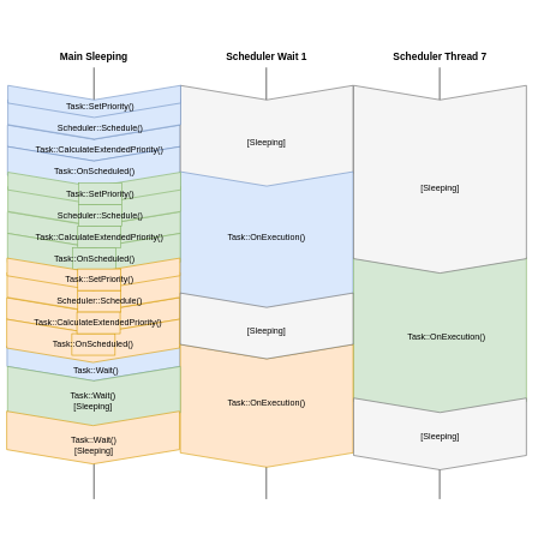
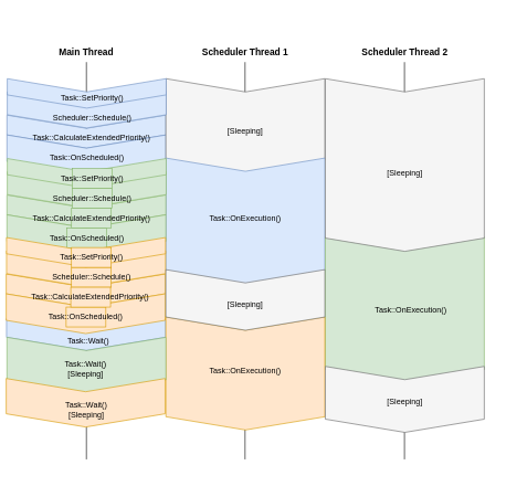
  <mxCell id="0" />
  <mxCell id="1" parent="0" />
  <mxCell id="2" value="" style="endArrow=none;html=1;rounded=0;" edge="1" parent="1"><mxGeometry width="50" height="50" relative="1" as="geometry"><mxPoint x="610.24" y="693" as="sourcePoint" /><mxPoint x="610.24" y="93" as="targetPoint" /></mxGeometry></mxCell>
  <mxCell id="3" value="" style="endArrow=none;html=1;rounded=0;" edge="1" parent="1"><mxGeometry width="50" height="50" relative="1" as="geometry"><mxPoint x="369.5" y="693" as="sourcePoint" /><mxPoint x="369.5" y="93" as="targetPoint" /></mxGeometry></mxCell>
  <mxCell id="4" value="" style="endArrow=none;html=1;rounded=0;" edge="1" parent="1"><mxGeometry width="50" height="50" relative="1" as="geometry"><mxPoint x="130" y="693" as="sourcePoint" /><mxPoint x="130" y="93" as="targetPoint" /></mxGeometry></mxCell>
  <mxCell id="5" value="" style="shape=step;perimeter=stepPerimeter;whiteSpace=wrap;html=1;fixedSize=1;fillColor=#dae8fc;strokeColor=#6c8ebf;rotation=90;" vertex="1" parent="1"><mxGeometry x="105" y="78" width="50" height="240" as="geometry" /></mxCell>
  <mxCell id="6" value="" style="shape=step;perimeter=stepPerimeter;whiteSpace=wrap;html=1;fixedSize=1;fillColor=#dae8fc;strokeColor=#6c8ebf;rotation=90;" vertex="1" parent="1"><mxGeometry x="100" y="113" width="60" height="240" as="geometry" /></mxCell>
  <mxCell id="7" value="Task::OnScheduled()" style="text;html=1;strokeColor=none;fillColor=none;align=center;verticalAlign=middle;whiteSpace=wrap;rounded=0;" vertex="1" parent="1"><mxGeometry x="100.5" y="223" width="60" height="30" as="geometry" /></mxCell>
  <mxCell id="8" value="" style="shape=step;perimeter=stepPerimeter;whiteSpace=wrap;html=1;fixedSize=1;fillColor=#dae8fc;strokeColor=#6c8ebf;rotation=90;" vertex="1" parent="1"><mxGeometry x="105.01" y="384.25" width="48.74" height="240" as="geometry" /></mxCell>
  <mxCell id="9" value="Task::Wait()&lt;br&gt;" style="text;html=1;strokeColor=none;fillColor=none;align=center;verticalAlign=middle;whiteSpace=wrap;rounded=0;" vertex="1" parent="1"><mxGeometry x="103.25" y="500.25" width="60" height="30" as="geometry" /></mxCell>
  <mxCell id="10" value="" style="shape=step;perimeter=stepPerimeter;whiteSpace=wrap;html=1;fixedSize=1;fillColor=#f5f5f5;strokeColor=#666666;rotation=90;fontColor=#333333;" vertex="1" parent="1"><mxGeometry x="298.45" y="69.56" width="143.12" height="240" as="geometry" /></mxCell>
  <mxCell id="11" value="" style="shape=step;perimeter=stepPerimeter;whiteSpace=wrap;html=1;fixedSize=1;fillColor=#dae8fc;strokeColor=#6c8ebf;rotation=90;" vertex="1" parent="1"><mxGeometry x="274.64" y="213.25" width="190.74" height="240" as="geometry" /></mxCell>
  <mxCell id="12" value="Task::OnExecution()" style="text;html=1;strokeColor=none;fillColor=none;align=center;verticalAlign=middle;whiteSpace=wrap;rounded=0;" vertex="1" parent="1"><mxGeometry x="340" y="313.62" width="60" height="30" as="geometry" /></mxCell>
  <mxCell id="13" value="" style="shape=step;perimeter=stepPerimeter;whiteSpace=wrap;html=1;fixedSize=1;fillColor=#dae8fc;strokeColor=#6c8ebf;rotation=90;" vertex="1" parent="1"><mxGeometry x="103.25" y="45.25" width="54.5" height="240" as="geometry" /></mxCell>
  <mxCell id="14" value="Scheduler::Schedule()" style="text;html=1;strokeColor=none;fillColor=none;align=center;verticalAlign=middle;whiteSpace=wrap;rounded=0;" vertex="1" parent="1"><mxGeometry x="108.62" y="163" width="60" height="30" as="geometry" /></mxCell>
  <mxCell id="15" value="" style="shape=step;perimeter=stepPerimeter;whiteSpace=wrap;html=1;fixedSize=1;fillColor=#dae8fc;strokeColor=#6c8ebf;rotation=90;" vertex="1" parent="1"><mxGeometry x="108.25" y="20.25" width="44.5" height="240" as="geometry" /></mxCell>
  <mxCell id="16" value="Task::SetPriority()" style="text;html=1;strokeColor=none;fillColor=none;align=center;verticalAlign=middle;whiteSpace=wrap;rounded=0;" vertex="1" parent="1"><mxGeometry x="108.62" y="133" width="60" height="30" as="geometry" /></mxCell>
  <mxCell id="17" value="[Sleeping]" style="text;html=1;strokeColor=none;fillColor=none;align=center;verticalAlign=middle;whiteSpace=wrap;rounded=0;" vertex="1" parent="1"><mxGeometry x="340" y="183" width="60" height="30" as="geometry" /></mxCell>
  <mxCell id="18" value="Task::CalculateExtendedPriority()" style="text;html=1;strokeColor=none;fillColor=none;align=center;verticalAlign=middle;whiteSpace=wrap;rounded=0;" vertex="1" parent="1"><mxGeometry x="107.5" y="193" width="60" height="30" as="geometry" /></mxCell>
  <mxCell id="19" value="" style="shape=step;perimeter=stepPerimeter;whiteSpace=wrap;html=1;fixedSize=1;fillColor=#d5e8d4;strokeColor=#82b366;rotation=90;" vertex="1" parent="1"><mxGeometry x="105" y="198.62" width="50" height="240" as="geometry" /></mxCell>
  <mxCell id="20" value="" style="shape=step;perimeter=stepPerimeter;whiteSpace=wrap;html=1;fixedSize=1;fillColor=#d5e8d4;strokeColor=#82b366;rotation=90;" vertex="1" parent="1"><mxGeometry x="100" y="233.62" width="60" height="240" as="geometry" /></mxCell>
  <mxCell id="21" value="Task::OnScheduled()" style="text;html=1;strokeColor=#82b366;fillColor=#d5e8d4;align=center;verticalAlign=middle;whiteSpace=wrap;rounded=0;" vertex="1" parent="1"><mxGeometry x="100.5" y="343.62" width="60" height="30" as="geometry" /></mxCell>
  <mxCell id="22" value="" style="shape=step;perimeter=stepPerimeter;whiteSpace=wrap;html=1;fixedSize=1;fillColor=#d5e8d4;strokeColor=#82b366;rotation=90;" vertex="1" parent="1"><mxGeometry x="103.25" y="165.87" width="54.5" height="240" as="geometry" /></mxCell>
  <mxCell id="23" value="Scheduler::Schedule()" style="text;html=1;strokeColor=#82b366;fillColor=#d5e8d4;align=center;verticalAlign=middle;whiteSpace=wrap;rounded=0;" vertex="1" parent="1"><mxGeometry x="108.62" y="283.62" width="60" height="30" as="geometry" /></mxCell>
  <mxCell id="24" value="" style="shape=step;perimeter=stepPerimeter;whiteSpace=wrap;html=1;fixedSize=1;fillColor=#d5e8d4;strokeColor=#82b366;rotation=90;" vertex="1" parent="1"><mxGeometry x="108.25" y="140.87" width="44.5" height="240" as="geometry" /></mxCell>
  <mxCell id="25" value="Task::SetPriority()" style="text;html=1;strokeColor=#82b366;fillColor=#d5e8d4;align=center;verticalAlign=middle;whiteSpace=wrap;rounded=0;" vertex="1" parent="1"><mxGeometry x="108.62" y="253.62" width="60" height="30" as="geometry" /></mxCell>
  <mxCell id="26" value="Task::CalculateExtendedPriority()" style="text;html=1;strokeColor=#82b366;fillColor=#d5e8d4;align=center;verticalAlign=middle;whiteSpace=wrap;rounded=0;" vertex="1" parent="1"><mxGeometry x="107.5" y="313.62" width="60" height="30" as="geometry" /></mxCell>
  <mxCell id="27" value="" style="shape=step;perimeter=stepPerimeter;whiteSpace=wrap;html=1;fixedSize=1;fillColor=#ffe6cc;strokeColor=#d79b00;rotation=90;" vertex="1" parent="1"><mxGeometry x="103.88" y="318" width="50" height="240" as="geometry" /></mxCell>
  <mxCell id="28" value="" style="shape=step;perimeter=stepPerimeter;whiteSpace=wrap;html=1;fixedSize=1;fillColor=#ffe6cc;strokeColor=#d79b00;rotation=90;" vertex="1" parent="1"><mxGeometry x="98.88" y="353" width="60" height="240" as="geometry" /></mxCell>
  <mxCell id="29" value="Task::OnScheduled()" style="text;html=1;strokeColor=#d79b00;fillColor=#ffe6cc;align=center;verticalAlign=middle;whiteSpace=wrap;rounded=0;" vertex="1" parent="1"><mxGeometry x="99.38" y="463" width="60" height="30" as="geometry" /></mxCell>
  <mxCell id="30" value="" style="shape=step;perimeter=stepPerimeter;whiteSpace=wrap;html=1;fixedSize=1;fillColor=#ffe6cc;strokeColor=#d79b00;rotation=90;" vertex="1" parent="1"><mxGeometry x="102.13" y="285.25" width="54.5" height="240" as="geometry" /></mxCell>
  <mxCell id="31" value="Scheduler::Schedule()" style="text;html=1;strokeColor=#d79b00;fillColor=#ffe6cc;align=center;verticalAlign=middle;whiteSpace=wrap;rounded=0;" vertex="1" parent="1"><mxGeometry x="107.5" y="403" width="60" height="30" as="geometry" /></mxCell>
  <mxCell id="32" value="" style="shape=step;perimeter=stepPerimeter;whiteSpace=wrap;html=1;fixedSize=1;fillColor=#ffe6cc;strokeColor=#d79b00;rotation=90;" vertex="1" parent="1"><mxGeometry x="107.13" y="260.25" width="44.5" height="240" as="geometry" /></mxCell>
  <mxCell id="33" value="Task::SetPriority()" style="text;html=1;strokeColor=#d79b00;fillColor=#ffe6cc;align=center;verticalAlign=middle;whiteSpace=wrap;rounded=0;" vertex="1" parent="1"><mxGeometry x="107.5" y="373" width="60" height="30" as="geometry" /></mxCell>
  <mxCell id="34" value="Task::CalculateExtendedPriority()" style="text;html=1;strokeColor=#d79b00;fillColor=#ffe6cc;align=center;verticalAlign=middle;whiteSpace=wrap;rounded=0;" vertex="1" parent="1"><mxGeometry x="106.38" y="433" width="60" height="30" as="geometry" /></mxCell>
  <mxCell id="35" value="" style="shape=step;perimeter=stepPerimeter;whiteSpace=wrap;html=1;fixedSize=1;fillColor=#d5e8d4;strokeColor=#82b366;rotation=90;" vertex="1" parent="1"><mxGeometry x="500.74" y="347.26" width="220" height="240" as="geometry" /></mxCell>
  <mxCell id="36" value="Task::OnExecution()" style="text;html=1;strokeColor=none;fillColor=none;align=center;verticalAlign=middle;whiteSpace=wrap;rounded=0;" vertex="1" parent="1"><mxGeometry x="590" y="452.26" width="60" height="30" as="geometry" /></mxCell>
  <mxCell id="37" value="" style="shape=step;perimeter=stepPerimeter;whiteSpace=wrap;html=1;fixedSize=1;fillColor=#ffe6cc;strokeColor=#d79b00;rotation=90;" vertex="1" parent="1"><mxGeometry x="284.65" y="443.24" width="170.73" height="240" as="geometry" /></mxCell>
  <mxCell id="38" value="Task::OnExecution()" style="text;html=1;strokeColor=none;fillColor=none;align=center;verticalAlign=middle;whiteSpace=wrap;rounded=0;" vertex="1" parent="1"><mxGeometry x="340.01" y="543.62" width="60" height="30" as="geometry" /></mxCell>
  <mxCell id="39" value="" style="shape=step;perimeter=stepPerimeter;whiteSpace=wrap;html=1;fixedSize=1;fillColor=#f5f5f5;strokeColor=#666666;rotation=90;fontColor=#333333;" vertex="1" parent="1"><mxGeometry x="480.33" y="128.41" width="260.82" height="240" as="geometry" /></mxCell>
  <mxCell id="40" value="[Sleeping]" style="text;html=1;strokeColor=none;fillColor=none;align=center;verticalAlign=middle;whiteSpace=wrap;rounded=0;" vertex="1" parent="1"><mxGeometry x="580.74" y="245.87" width="60" height="30" as="geometry" /></mxCell>
  <mxCell id="41" value="" style="shape=step;perimeter=stepPerimeter;whiteSpace=wrap;html=1;fixedSize=1;fillColor=#f5f5f5;strokeColor=#666666;rotation=90;fontColor=#333333;" vertex="1" parent="1"><mxGeometry x="324.23" y="332.22" width="91.55" height="240" as="geometry" /></mxCell>
  <mxCell id="42" value="[Sleeping]" style="text;html=1;strokeColor=none;fillColor=none;align=center;verticalAlign=middle;whiteSpace=wrap;rounded=0;" vertex="1" parent="1"><mxGeometry x="340" y="443.62" width="60" height="30" as="geometry" /></mxCell>
  <mxCell id="43" value="" style="shape=step;perimeter=stepPerimeter;whiteSpace=wrap;html=1;fixedSize=1;fillColor=#d5e8d4;strokeColor=#82b366;rotation=90;" vertex="1" parent="1"><mxGeometry x="87.83" y="430.81" width="84.36" height="240" as="geometry" /></mxCell>
  <mxCell id="44" value="Task::Wait()&lt;br&gt;[Sleeping]" style="text;html=1;strokeColor=none;fillColor=none;align=center;verticalAlign=middle;whiteSpace=wrap;rounded=0;" vertex="1" parent="1"><mxGeometry x="98.88" y="542.22" width="60" height="30" as="geometry" /></mxCell>
  <mxCell id="45" value="" style="shape=step;perimeter=stepPerimeter;whiteSpace=wrap;html=1;fixedSize=1;fillColor=#ffe6cc;strokeColor=#d79b00;rotation=90;" vertex="1" parent="1"><mxGeometry x="92.23" y="487.47" width="73.3" height="240" as="geometry" /></mxCell>
  <mxCell id="46" value="Task::Wait()&lt;br&gt;[Sleeping]" style="text;html=1;strokeColor=none;fillColor=none;align=center;verticalAlign=middle;whiteSpace=wrap;rounded=0;" vertex="1" parent="1"><mxGeometry x="100" y="603" width="60" height="30" as="geometry" /></mxCell>
  <mxCell id="47" value="" style="shape=step;perimeter=stepPerimeter;whiteSpace=wrap;html=1;fixedSize=1;fillColor=#f5f5f5;strokeColor=#666666;rotation=90;fontColor=#333333;" vertex="1" parent="1"><mxGeometry x="560.9" y="482.43" width="99.67" height="240" as="geometry" /></mxCell>
  <mxCell id="48" value="[Sleeping]" style="text;html=1;strokeColor=none;fillColor=none;align=center;verticalAlign=middle;whiteSpace=wrap;rounded=0;" vertex="1" parent="1"><mxGeometry x="580.74" y="592.47" width="60" height="30" as="geometry" /></mxCell>
- <mxCell id="49" value="&lt;b&gt;&lt;font style=&quot;font-size: 14px&quot;&gt;Main Sleeping&lt;/font&gt;&lt;/b&gt;" style="text;html=1;strokeColor=none;fillColor=none;align=center;verticalAlign=middle;whiteSpace=wrap;rounded=0;" vertex="1" parent="1"><mxGeometry x="20" y="63" width="220" height="30" as="geometry" /></mxCell>
- <mxCell id="50" value="&lt;b&gt;&lt;font style=&quot;font-size: 14px&quot;&gt;Scheduler Wait 1&lt;/font&gt;&lt;/b&gt;" style="text;html=1;strokeColor=none;fillColor=none;align=center;verticalAlign=middle;whiteSpace=wrap;rounded=0;" vertex="1" parent="1"><mxGeometry x="260.33" y="63" width="220" height="30" as="geometry" /></mxCell>
- <mxCell id="51" value="&lt;b&gt;&lt;font style=&quot;font-size: 14px&quot;&gt;Scheduler Thread 7&lt;/font&gt;&lt;/b&gt;" style="text;html=1;strokeColor=none;fillColor=none;align=center;verticalAlign=middle;whiteSpace=wrap;rounded=0;" vertex="1" parent="1"><mxGeometry x="500.74" y="63" width="220" height="30" as="geometry" /></mxCell>
+ <mxCell id="49" value="&lt;b&gt;&lt;font style=&quot;font-size: 14px&quot;&gt;Main Thread&lt;/font&gt;&lt;/b&gt;" style="text;html=1;strokeColor=none;fillColor=none;align=center;verticalAlign=middle;whiteSpace=wrap;rounded=0;" vertex="1" parent="1"><mxGeometry x="20" y="63" width="220" height="30" as="geometry" /></mxCell>
+ <mxCell id="50" value="&lt;b&gt;&lt;font style=&quot;font-size: 14px&quot;&gt;Scheduler Thread 1&lt;/font&gt;&lt;/b&gt;" style="text;html=1;strokeColor=none;fillColor=none;align=center;verticalAlign=middle;whiteSpace=wrap;rounded=0;" vertex="1" parent="1"><mxGeometry x="260.33" y="63" width="220" height="30" as="geometry" /></mxCell>
+ <mxCell id="51" value="&lt;b&gt;&lt;font style=&quot;font-size: 14px&quot;&gt;Scheduler Thread 2&lt;/font&gt;&lt;/b&gt;" style="text;html=1;strokeColor=none;fillColor=none;align=center;verticalAlign=middle;whiteSpace=wrap;rounded=0;" vertex="1" parent="1"><mxGeometry x="500.74" y="63" width="220" height="30" as="geometry" /></mxCell>
